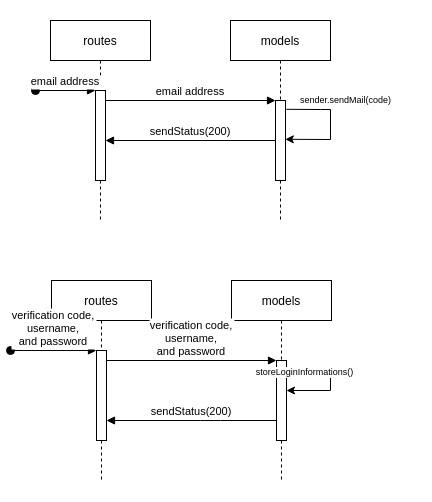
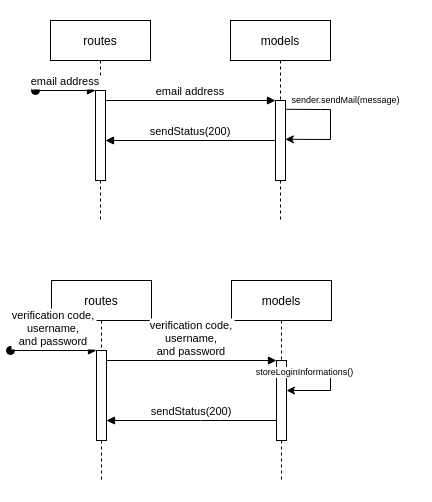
  <mxCell id="0" />
  <mxCell id="1" parent="0" />
  <mxCell id="2" value="routes" style="shape=umlLifeline;perimeter=lifelinePerimeter;container=1;collapsible=0;recursiveResize=0;rounded=0;shadow=0;strokeWidth=1;" parent="1" vertex="1"><mxGeometry x="20" y="20" width="100" height="200" as="geometry" /></mxCell>
  <mxCell id="3" value="" style="points=[];perimeter=orthogonalPerimeter;rounded=0;shadow=0;strokeWidth=1;" parent="2" vertex="1"><mxGeometry x="45" y="70" width="10" height="90" as="geometry" /></mxCell>
  <mxCell id="4" value="email address" style="verticalAlign=bottom;startArrow=oval;endArrow=block;startSize=8;shadow=0;strokeWidth=1;" parent="2" target="3" edge="1"><mxGeometry relative="1" as="geometry"><mxPoint x="-15" y="70" as="sourcePoint" /></mxGeometry></mxCell>
  <mxCell id="5" value="models" style="shape=umlLifeline;perimeter=lifelinePerimeter;container=1;collapsible=0;recursiveResize=0;rounded=0;shadow=0;strokeWidth=1;" parent="1" vertex="1"><mxGeometry x="200" y="20" width="100" height="200" as="geometry" /></mxCell>
  <mxCell id="6" value="" style="points=[];perimeter=orthogonalPerimeter;rounded=0;shadow=0;strokeWidth=1;" parent="5" vertex="1"><mxGeometry x="45" y="80" width="10" height="80" as="geometry" /></mxCell>
  <mxCell id="7" value="" style="endArrow=classic;html=1;exitX=1.076;exitY=0.11;exitDx=0;exitDy=0;exitPerimeter=0;entryX=0.981;entryY=0.485;entryDx=0;entryDy=0;entryPerimeter=0;rounded=0;" edge="1" parent="5" source="6" target="6"><mxGeometry width="50" height="50" relative="1" as="geometry"><mxPoint x="110" y="150" as="sourcePoint" /><mxPoint x="120" y="130" as="targetPoint" /><Array as="points"><mxPoint x="90" y="89" /><mxPoint x="100" y="89" /><mxPoint x="100" y="119" /></Array></mxGeometry></mxCell>
  <mxCell id="8" value="email address" style="verticalAlign=bottom;endArrow=block;entryX=0;entryY=0;shadow=0;strokeWidth=1;" parent="1" source="3" target="6" edge="1"><mxGeometry relative="1" as="geometry"><mxPoint x="175" y="100" as="sourcePoint" /></mxGeometry></mxCell>
  <mxCell id="9" value="sendStatus(200)" style="verticalAlign=bottom;endArrow=block;shadow=0;strokeWidth=1;" parent="1" source="6" target="3" edge="1"><mxGeometry relative="1" as="geometry"><mxPoint x="140" y="140" as="sourcePoint" /><mxPoint x="80" y="140" as="targetPoint" /><Array as="points" /></mxGeometry></mxCell>
  <mxCell id="10" value="routes" style="shape=umlLifeline;perimeter=lifelinePerimeter;container=1;collapsible=0;recursiveResize=0;rounded=0;shadow=0;strokeWidth=1;" vertex="1" parent="1"><mxGeometry x="21" y="280" width="100" height="200" as="geometry" /></mxCell>
  <mxCell id="11" value="" style="points=[];perimeter=orthogonalPerimeter;rounded=0;shadow=0;strokeWidth=1;" vertex="1" parent="10"><mxGeometry x="45" y="70" width="10" height="90" as="geometry" /></mxCell>
  <mxCell id="12" value="verification code,&#10;username, &#10;and password" style="verticalAlign=bottom;startArrow=oval;endArrow=block;startSize=8;shadow=0;strokeWidth=1;" edge="1" parent="10" target="11"><mxGeometry relative="1" as="geometry"><mxPoint x="-41" y="70" as="sourcePoint" /></mxGeometry></mxCell>
  <mxCell id="13" value="models" style="shape=umlLifeline;perimeter=lifelinePerimeter;container=1;collapsible=0;recursiveResize=0;rounded=0;shadow=0;strokeWidth=1;" vertex="1" parent="1"><mxGeometry x="201" y="280" width="100" height="200" as="geometry" /></mxCell>
  <mxCell id="14" value="" style="points=[];perimeter=orthogonalPerimeter;rounded=0;shadow=0;strokeWidth=1;" vertex="1" parent="13"><mxGeometry x="45" y="80" width="10" height="80" as="geometry" /></mxCell>
  <mxCell id="15" value="" style="endArrow=classic;html=1;rounded=0;fontSize=9;entryX=1;entryY=0.375;entryDx=0;entryDy=0;entryPerimeter=0;" edge="1" parent="13" target="14"><mxGeometry width="50" height="50" relative="1" as="geometry"><mxPoint x="55" y="90" as="sourcePoint" /><mxPoint x="59" y="110" as="targetPoint" /><Array as="points"><mxPoint x="99" y="90" /><mxPoint x="99" y="110" /></Array></mxGeometry></mxCell>
  <mxCell id="16" value="storeLoginInformations()" style="edgeLabel;html=1;align=center;verticalAlign=middle;resizable=0;points=[];fontSize=9;" vertex="1" connectable="0" parent="15"><mxGeometry x="-0.681" y="-1" relative="1" as="geometry"><mxPoint as="offset" /></mxGeometry></mxCell>
  <mxCell id="17" value="verification code,&#10;username,&#10;and password" style="verticalAlign=bottom;endArrow=block;entryX=0;entryY=0;shadow=0;strokeWidth=1;" edge="1" parent="1" source="11" target="14"><mxGeometry relative="1" as="geometry"><mxPoint x="176" y="360" as="sourcePoint" /></mxGeometry></mxCell>
  <mxCell id="18" value="sendStatus(200)" style="verticalAlign=bottom;endArrow=block;shadow=0;strokeWidth=1;" edge="1" parent="1" source="14" target="11"><mxGeometry relative="1" as="geometry"><mxPoint x="141" y="400" as="sourcePoint" /><mxPoint x="81" y="400" as="targetPoint" /><Array as="points"><mxPoint x="180" y="420" /></Array></mxGeometry></mxCell>
- <mxCell id="19" value="sender.sendMail(code)" style="text;html=1;align=center;verticalAlign=middle;resizable=0;points=[];autosize=1;strokeColor=none;fillColor=none;fontSize=9;" vertex="1" parent="1"><mxGeometry x="250" y="90" width="130" height="20" as="geometry" /></mxCell>
+ <mxCell id="19" value="sender.sendMail(message)" style="text;html=1;align=center;verticalAlign=middle;resizable=0;points=[];autosize=1;strokeColor=none;fillColor=none;fontSize=9;" vertex="1" parent="1"><mxGeometry x="250" y="90" width="130" height="20" as="geometry" /></mxCell>
